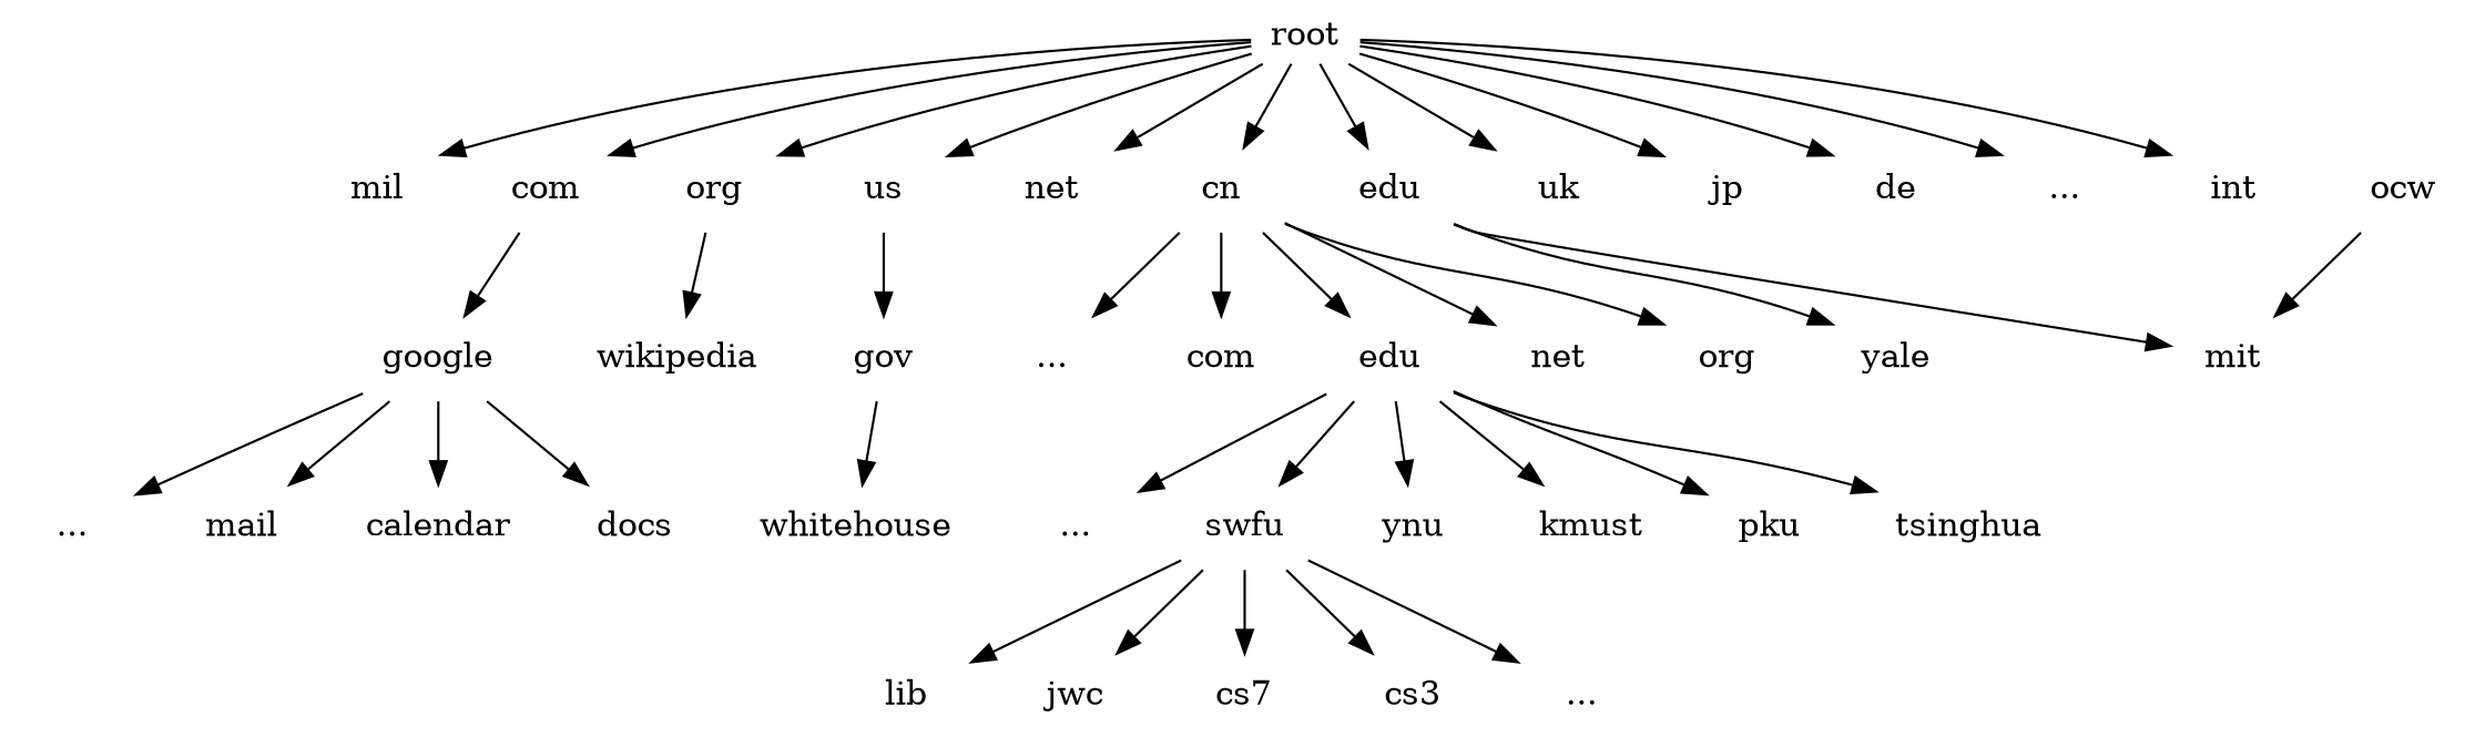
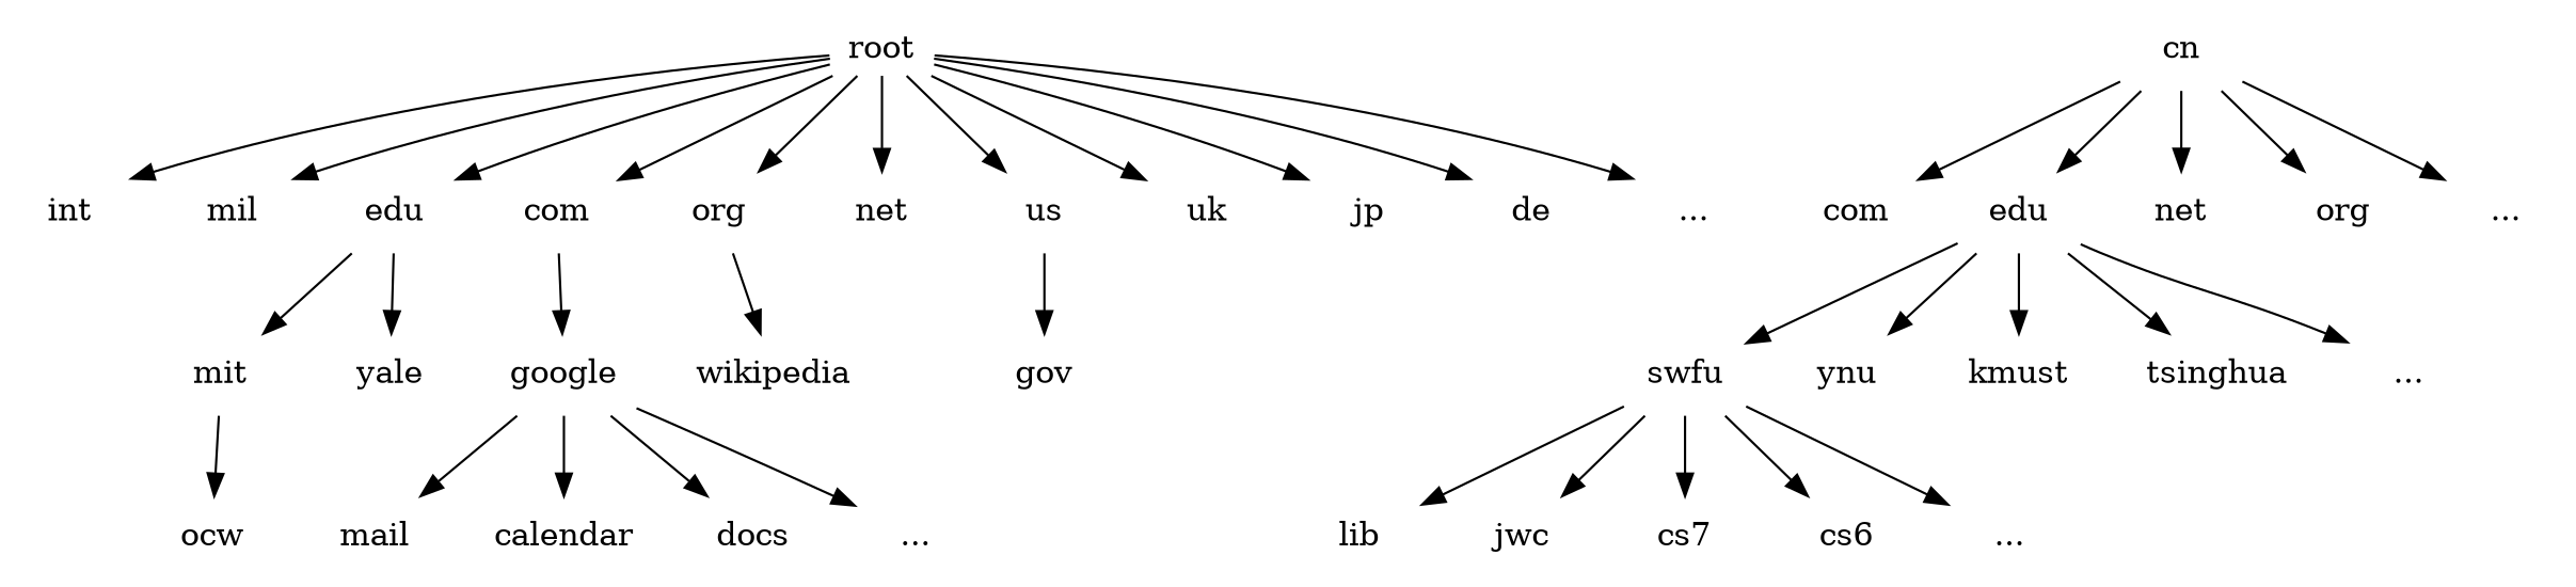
  digraph {
    node [shape=plaintext]
    root [height=0 width=0]
    int
    mil
    edu
    com
    org
    net
    us
    cn
    uk
    jp
    de
    n13 [label="..."]
    gov
-   whitehouse
    mit
    yale
    google
    wikipedia
    n20 [label=com]
    n21 [label=edu]
    n22 [label=net]
    n23 [label=org]
    n24 [label="..."]
    ocw
    mail
    calendar
    docs
    n29 [label="..."]
    swfu
    ynu
    kmust
-   pku
    tsinghua
    n35 [label="..."]
    lib
    jwc
    n38 [label=cs7]
-   cs3
+   cs3 [label=cs6]
    n40 [label="..."]
    root -> int
    root -> mil
    root -> edu
    root -> com
    root -> org
    root -> net
    root -> us
-   root -> cn
    root -> uk
    root -> jp
    root -> de
    root -> n13
    edu -> mit
    edu -> yale
    com -> google
    org -> wikipedia
    us -> gov
    cn -> n20
    cn -> n21
    cn -> n22
    cn -> n23
    cn -> n24
-   gov -> whitehouse
-   ocw -> mit
+   mit -> ocw
    google -> mail
    google -> calendar
    google -> docs
    google -> n29
    n21 -> swfu
    n21 -> ynu
    n21 -> kmust
-   n21 -> pku
    n21 -> tsinghua
    n21 -> n35
    swfu -> lib
    swfu -> jwc
    swfu -> n38
    swfu -> cs3
    swfu -> n40
  }
